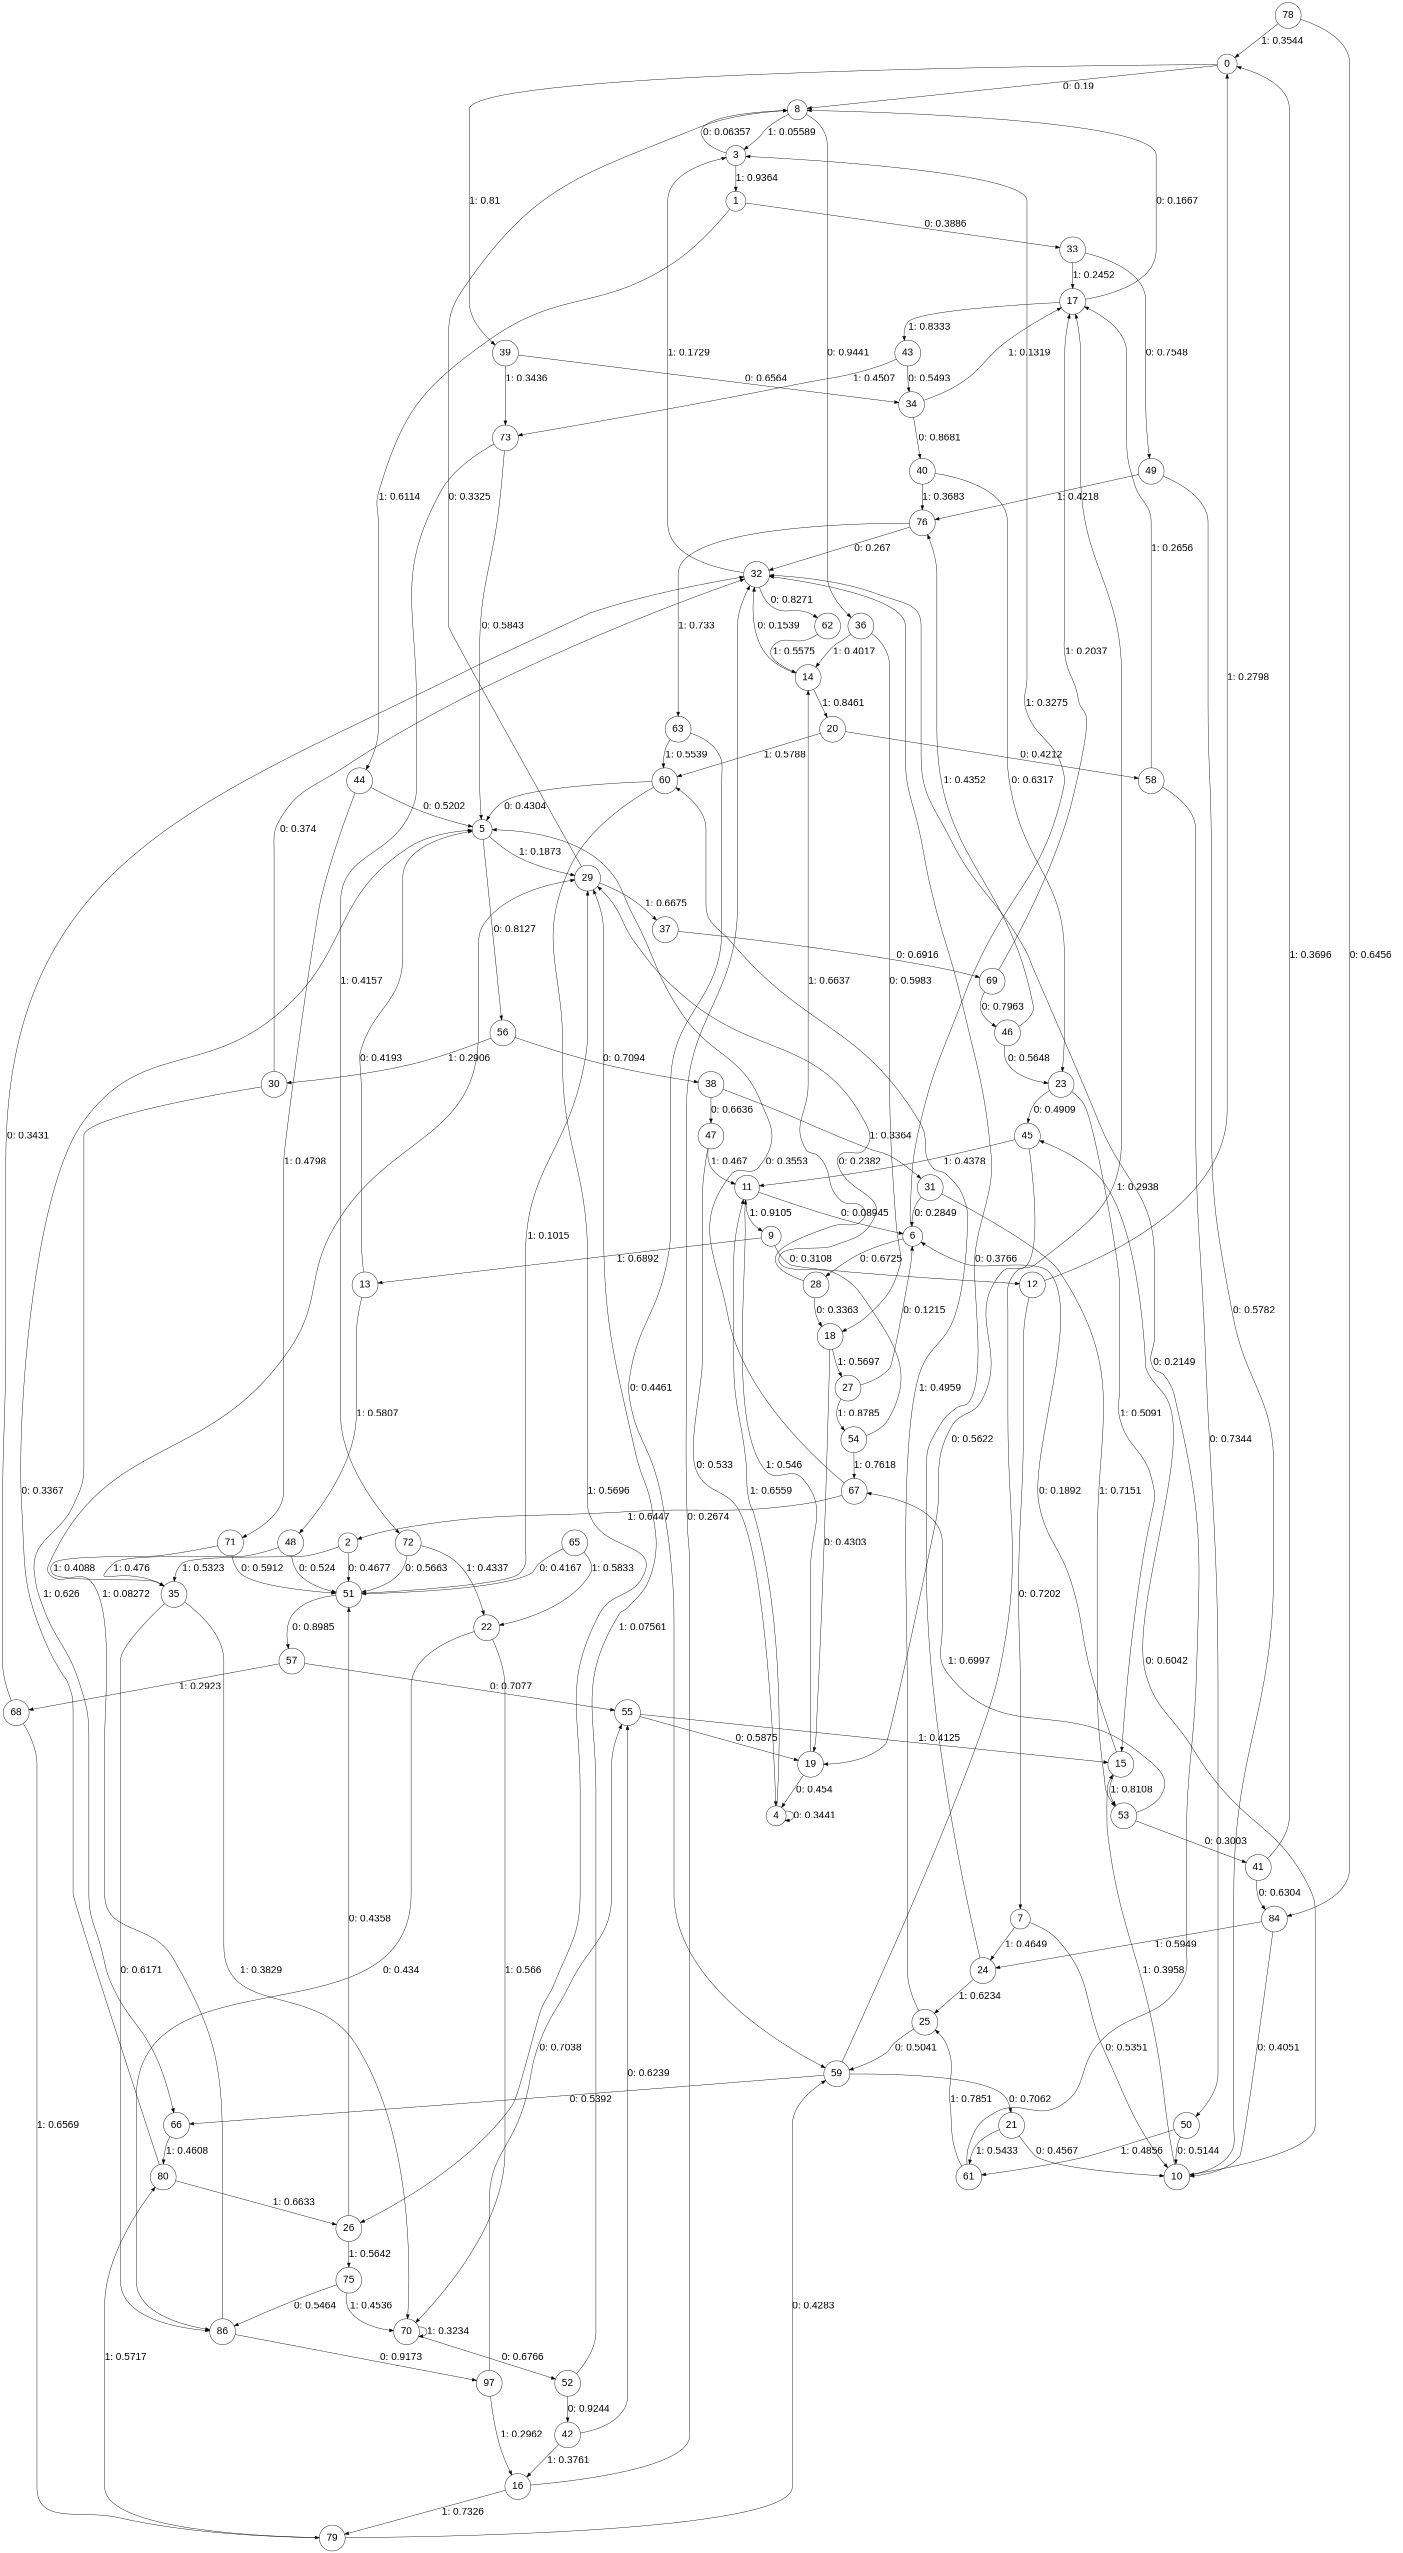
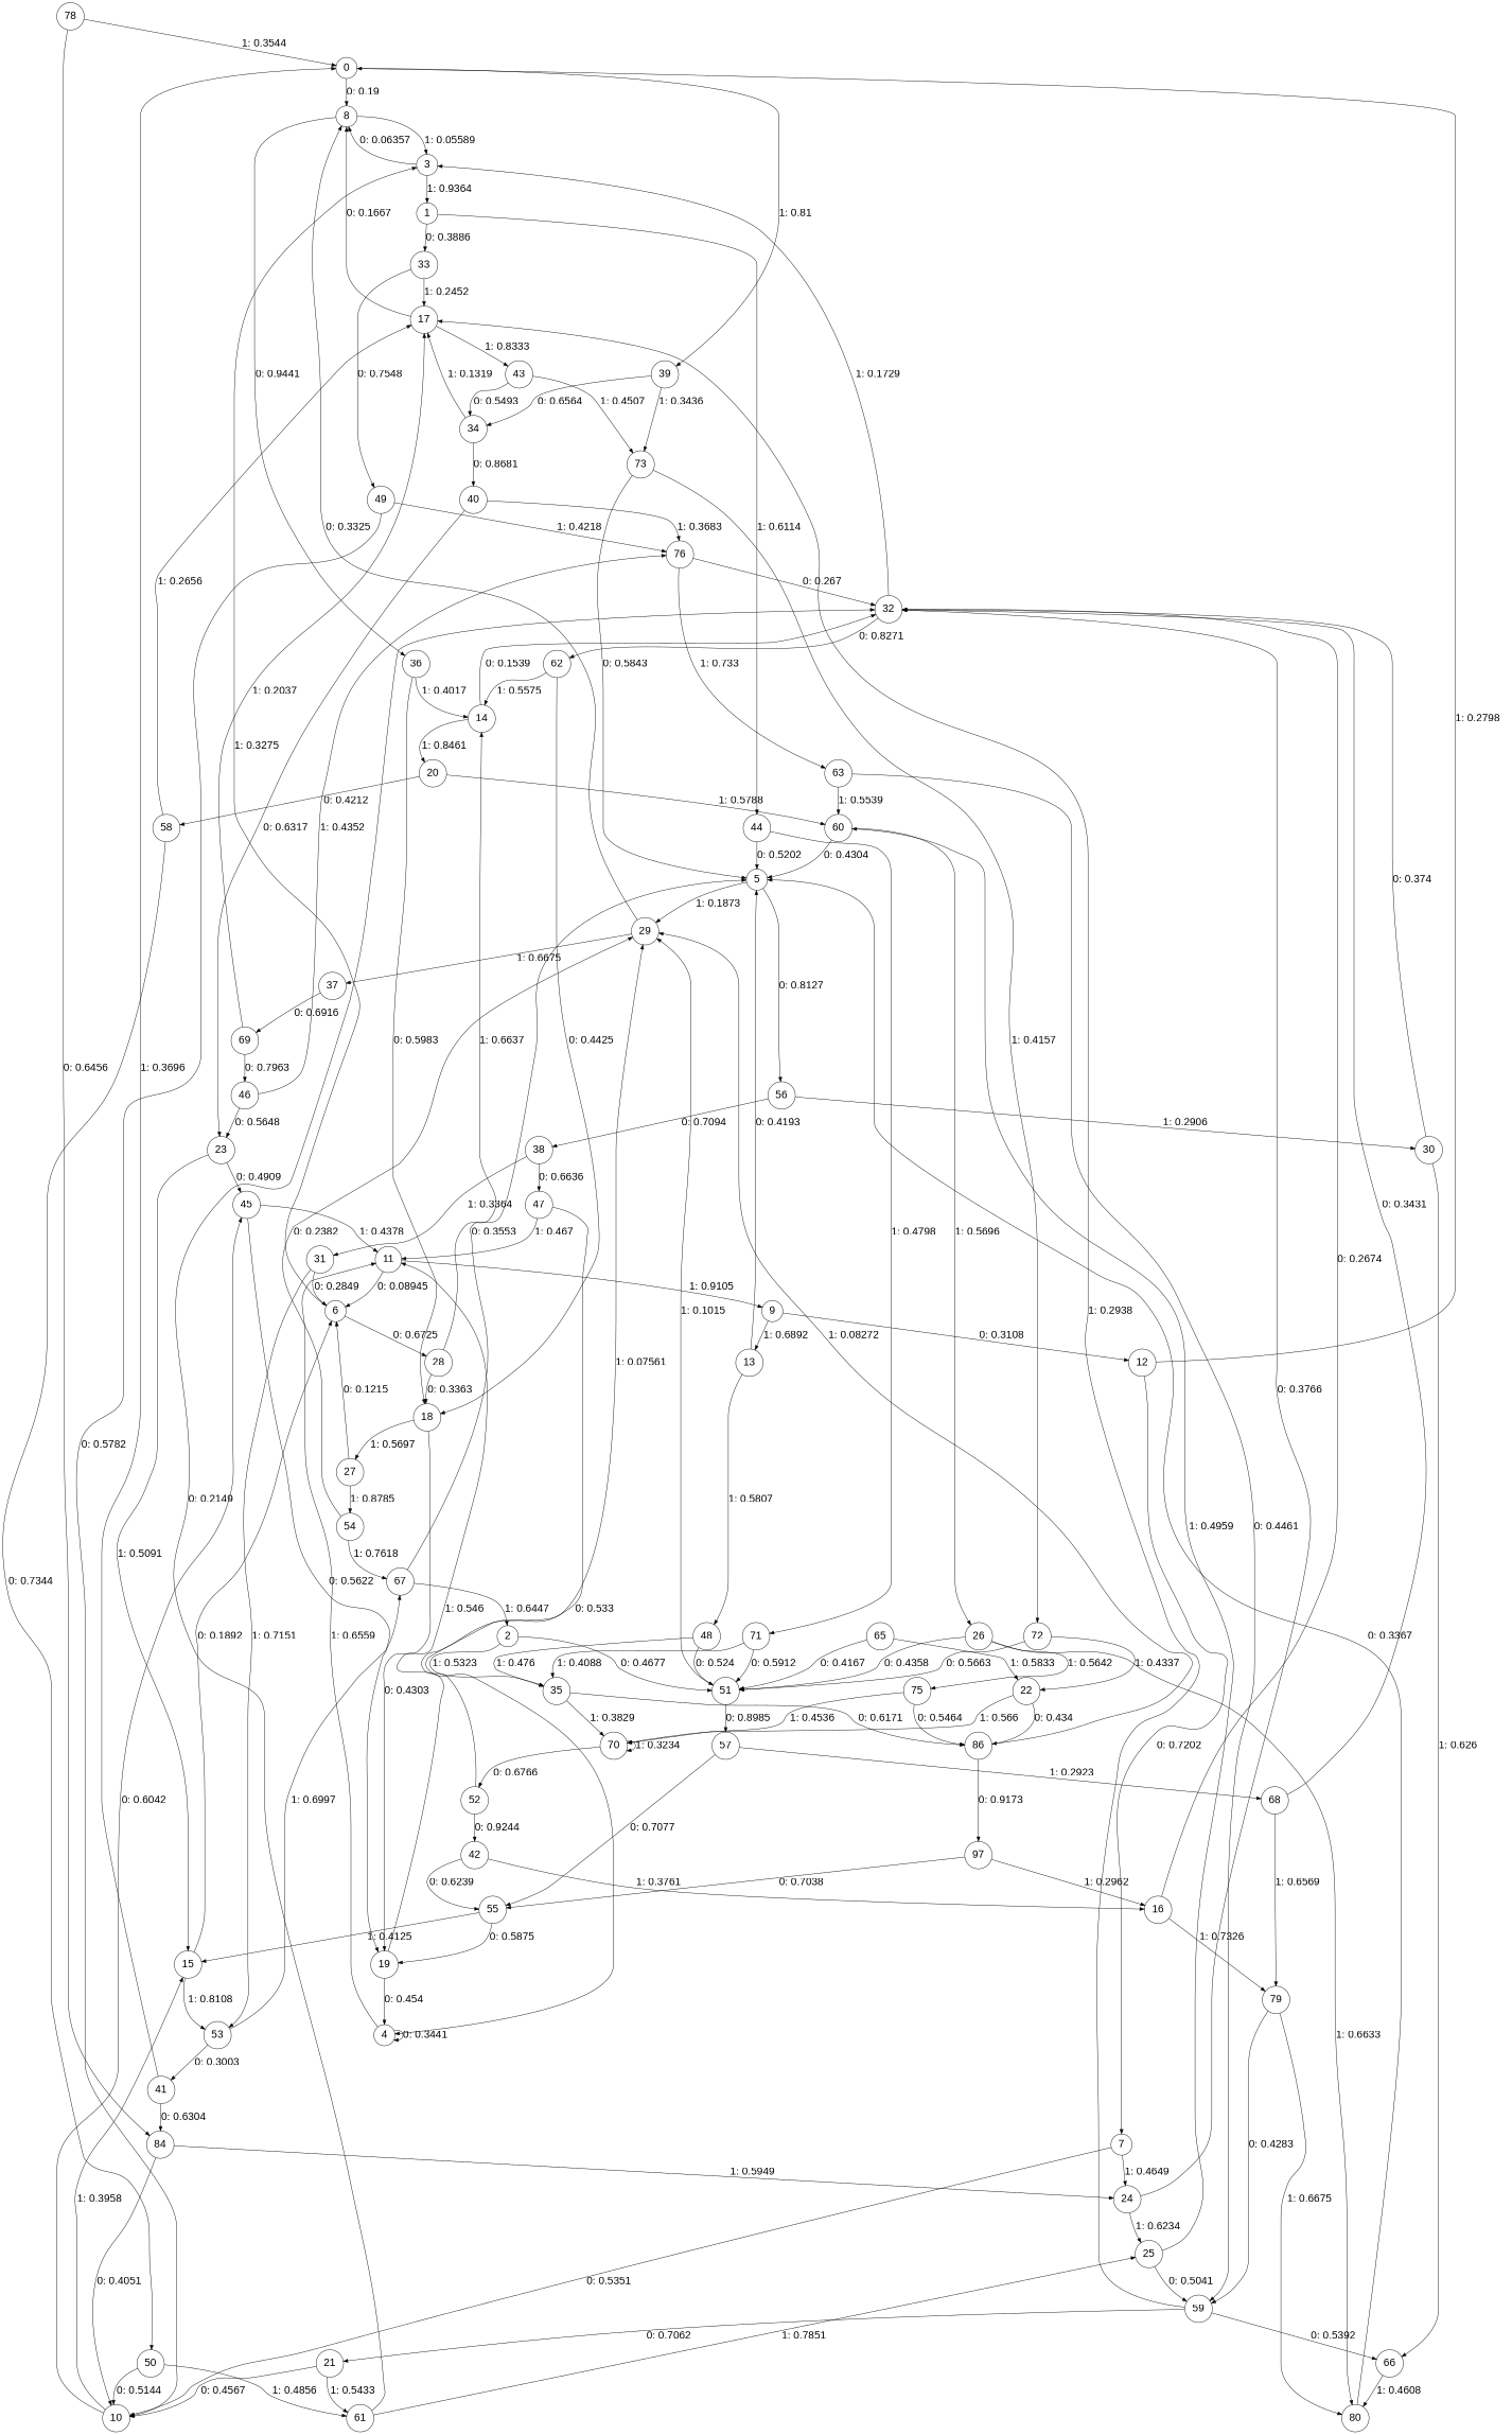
  digraph {
    fontname="Liberation Sans"
    node [fontname="Liberation Sans" fontsize=24 shape=circle]
    edge [fontname="Liberation Sans" fontsize=24]
    0
    8
    39
    3
    36
    34
    73
    1
    14
    18
    17
    40
    5
    72
    33
    44
    49
    71
    43
    10
    76
    29
    56
    51
    35
    2
    57
    n28 [label=86]
    70
    37
    55
    68
    n33 [label=97]
    52
    4
    11
    6
    9
    28
    12
    13
    30
    38
    32
    66
    31
    47
    69
    20
    19
    27
    7
    24
    45
    15
    25
    53
    62
    60
    59
    48
    41
    67
    58
    50
    26
    n67 [label=84]
    16
    79
    80
    21
    54
    61
    75
    22
    42
    23
    78
    46
    63
    65
    0 -> 8 [label="0: 0.19     "]
    0 -> 39 [label="1: 0.81     "]
    8 -> 3 [label="1: 0.05589  "]
    8 -> 36 [label="0: 0.9441   "]
    39 -> 34 [label="0: 0.6564   "]
    39 -> 73 [label="1: 0.3436   "]
    3 -> 8 [label="0: 0.06357  "]
    3 -> 1 [label="1: 0.9364   "]
    36 -> 14 [label="1: 0.4017   "]
    36 -> 18 [label="0: 0.5983   "]
    34 -> 17 [label="1: 0.1319   "]
    34 -> 40 [label="0: 0.8681   "]
    73 -> 5 [label="0: 0.5843   "]
    73 -> 72 [label="1: 0.4157   "]
    1 -> 33 [label="0: 0.3886   "]
    1 -> 44 [label="1: 0.6114   "]
    14 -> 32 [label="0: 0.1539   "]
    14 -> 20 [label="1: 0.8461   "]
    18 -> 19 [label="0: 0.4303   "]
    18 -> 27 [label="1: 0.5697   "]
    17 -> 8 [label="0: 0.1667   "]
    17 -> 43 [label="1: 0.8333   "]
    40 -> 76 [label="1: 0.3683   "]
    40 -> 23 [label="0: 0.6317   "]
    5 -> 29 [label="1: 0.1873   "]
    5 -> 56 [label="0: 0.8127   "]
    72 -> 51 [label="0: 0.5663   "]
    72 -> 22 [label="1: 0.4337   "]
    33 -> 17 [label="1: 0.2452   "]
    33 -> 49 [label="0: 0.7548   "]
    44 -> 5 [label="0: 0.5202   "]
    44 -> 71 [label="1: 0.4798   "]
    49 -> 10 [label="0: 0.5782   "]
    49 -> 76 [label="1: 0.4218   "]
    71 -> 51 [label="0: 0.5912   "]
    71 -> 35 [label="1: 0.4088   "]
    43 -> 34 [label="0: 0.5493   "]
    43 -> 73 [label="1: 0.4507   "]
    10 -> 45 [label="0: 0.6042   "]
    10 -> 15 [label="1: 0.3958   "]
    76 -> 32 [label="0: 0.267    "]
    76 -> 63 [label="1: 0.733    "]
    29 -> 8 [label="0: 0.3325   "]
    29 -> 37 [label="1: 0.6675   "]
    56 -> 30 [label="1: 0.2906   "]
    56 -> 38 [label="0: 0.7094   "]
    51 -> 29 [label="1: 0.1015   "]
    51 -> 57 [label="0: 0.8985   "]
    35 -> n28 [label="0: 0.6171   "]
    35 -> 70 [label="1: 0.3829   "]
    2 -> 51 [label="0: 0.4677   "]
    2 -> 35 [label="1: 0.5323   "]
    57 -> 55 [label="0: 0.7077   "]
    57 -> 68 [label="1: 0.2923   "]
    n28 -> 29 [label="1: 0.08272  "]
    n28 -> n33 [label="0: 0.9173   "]
    70 -> 70 [label="1: 0.3234   "]
    70 -> 52 [label="0: 0.6766   "]
    37 -> 69 [label="0: 0.6916   "]
    55 -> 19 [label="0: 0.5875   "]
    55 -> 15 [label="1: 0.4125   "]
    68 -> 32 [label="0: 0.3431   "]
    68 -> 79 [label="1: 0.6569   "]
    n33 -> 55 [label="0: 0.7038   "]
    n33 -> 16 [label="1: 0.2962   "]
    52 -> 29 [label="1: 0.07561  "]
    52 -> 42 [label="0: 0.9244   "]
    4 -> 4 [label="0: 0.3441   "]
    4 -> 11 [label="1: 0.6559   "]
    11 -> 6 [label="0: 0.08945  "]
    11 -> 9 [label="1: 0.9105   "]
    6 -> 3 [label="1: 0.3275   "]
    6 -> 28 [label="0: 0.6725   "]
    9 -> 12 [label="0: 0.3108   "]
    9 -> 13 [label="1: 0.6892   "]
    28 -> 14 [label="1: 0.6637   "]
    28 -> 18 [label="0: 0.3363   "]
    12 -> 0 [label="1: 0.2798   "]
    12 -> 7 [label="0: 0.7202   "]
    13 -> 5 [label="0: 0.4193   "]
    13 -> 48 [label="1: 0.5807   "]
    30 -> 32 [label="0: 0.374    "]
    30 -> 66 [label="1: 0.626    "]
    38 -> 31 [label="1: 0.3364   "]
    38 -> 47 [label="0: 0.6636   "]
    32 -> 3 [label="1: 0.1729   "]
    32 -> 62 [label="0: 0.8271   "]
    66 -> 80 [label="1: 0.4608   "]
    31 -> 6 [label="0: 0.2849   "]
    31 -> 53 [label="1: 0.7151   "]
    47 -> 4 [label="0: 0.533    "]
    47 -> 11 [label="1: 0.467    "]
    69 -> 17 [label="1: 0.2037   "]
    69 -> 46 [label="0: 0.7963   "]
    20 -> 60 [label="1: 0.5788   "]
    20 -> 58 [label="0: 0.4212   "]
    19 -> 4 [label="0: 0.454    "]
    19 -> 11 [label="1: 0.546    "]
    27 -> 6 [label="0: 0.1215   "]
    27 -> 54 [label="1: 0.8785   "]
    7 -> 10 [label="0: 0.5351   "]
    7 -> 24 [label="1: 0.4649   "]
    24 -> 32 [label="0: 0.3766   "]
    24 -> 25 [label="1: 0.6234   "]
    45 -> 11 [label="1: 0.4378   "]
    45 -> 19 [label="0: 0.5622   "]
    15 -> 6 [label="0: 0.1892   "]
    15 -> 53 [label="1: 0.8108   "]
    25 -> 60 [label="1: 0.4959   "]
    25 -> 59 [label="0: 0.5041   "]
    53 -> 41 [label="0: 0.3003   "]
    53 -> 67 [label="1: 0.6997   "]
    62 -> 14 [label="1: 0.5575   "]
+   62 -> 18 [label="0: 0.4425   "]
    60 -> 5 [label="0: 0.4304   "]
    60 -> 26 [label="1: 0.5696   "]
    59 -> 17 [label="1: 0.2938   "]
    59 -> 66 [label="0: 0.5392   "]
    59 -> 21 [label="0: 0.7062   "]
    48 -> 51 [label="0: 0.524    "]
    48 -> 35 [label="1: 0.476    "]
    41 -> 0 [label="1: 0.3696   "]
    41 -> n67 [label="0: 0.6304   "]
    67 -> 5 [label="0: 0.3553   "]
    67 -> 2 [label="1: 0.6447   "]
    58 -> 17 [label="1: 0.2656   "]
    58 -> 50 [label="0: 0.7344   "]
    50 -> 10 [label="0: 0.5144   "]
    50 -> 61 [label="1: 0.4856   "]
    26 -> 51 [label="0: 0.4358   "]
    26 -> 75 [label="1: 0.5642   "]
    n67 -> 10 [label="0: 0.4051   "]
    n67 -> 24 [label="1: 0.5949   "]
    16 -> 32 [label="0: 0.2674   "]
    16 -> 79 [label="1: 0.7326   "]
    79 -> 59 [label="0: 0.4283   "]
-   79 -> 80 [label="1: 0.5717   "]
+   79 -> 80 [label="1: 0.6675   "]
    80 -> 5 [label="0: 0.3367   "]
-   80 -> 26 [label="1: 0.6633   "]
+   26 -> 80 [label="1: 0.6633   "]
    21 -> 10 [label="0: 0.4567   "]
    21 -> 61 [label="1: 0.5433   "]
    54 -> 29 [label="0: 0.2382   "]
    54 -> 67 [label="1: 0.7618   "]
    61 -> 32 [label="0: 0.2149   "]
    61 -> 25 [label="1: 0.7851   "]
    75 -> n28 [label="0: 0.5464   "]
    75 -> 70 [label="1: 0.4536   "]
    22 -> n28 [label="0: 0.434    "]
    22 -> 70 [label="1: 0.566    "]
    42 -> 55 [label="0: 0.6239   "]
    42 -> 16 [label="1: 0.3761   "]
    23 -> 45 [label="0: 0.4909   "]
    23 -> 15 [label="1: 0.5091   "]
    78 -> 0 [label="1: 0.3544   "]
    78 -> n67 [label="0: 0.6456   "]
    46 -> 76 [label="1: 0.4352   "]
    46 -> 23 [label="0: 0.5648   "]
    63 -> 60 [label="1: 0.5539   "]
    63 -> 59 [label="0: 0.4461   "]
    65 -> 51 [label="0: 0.4167   "]
    65 -> 22 [label="1: 0.5833   "]
  }
